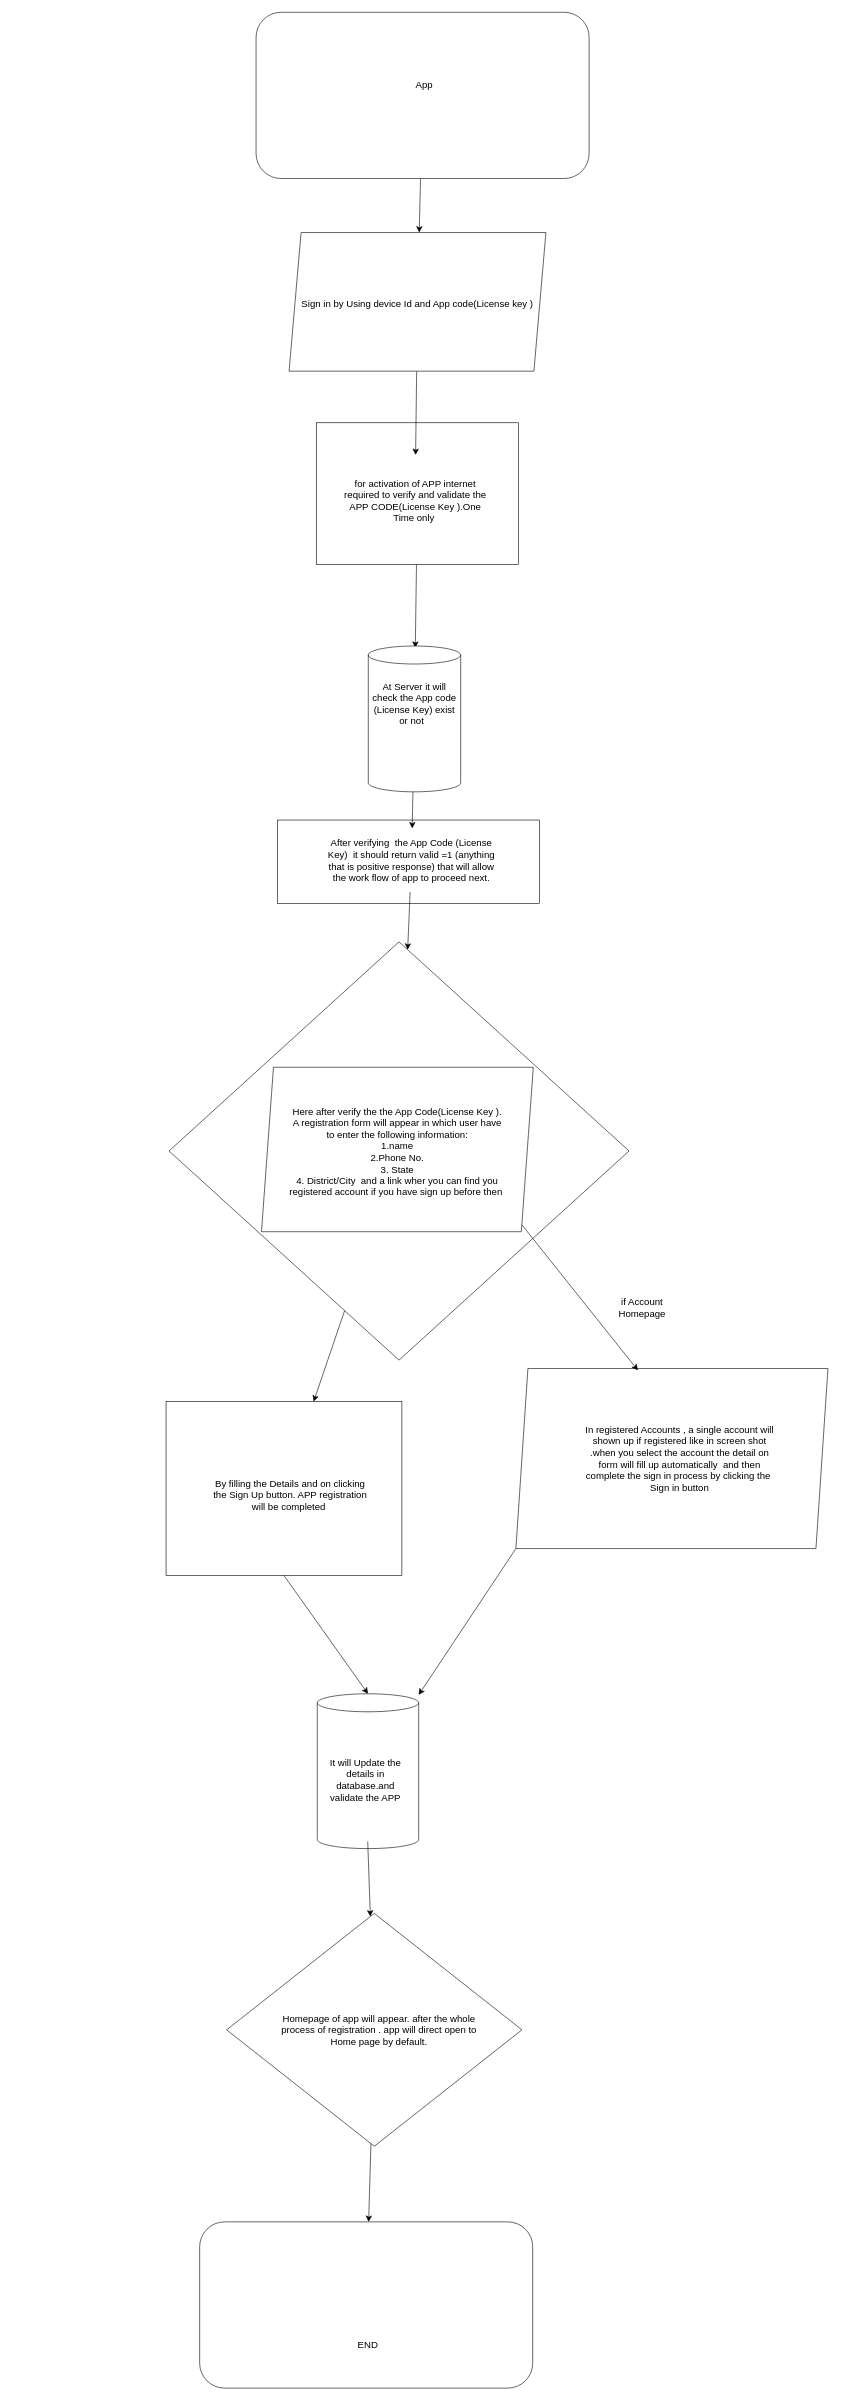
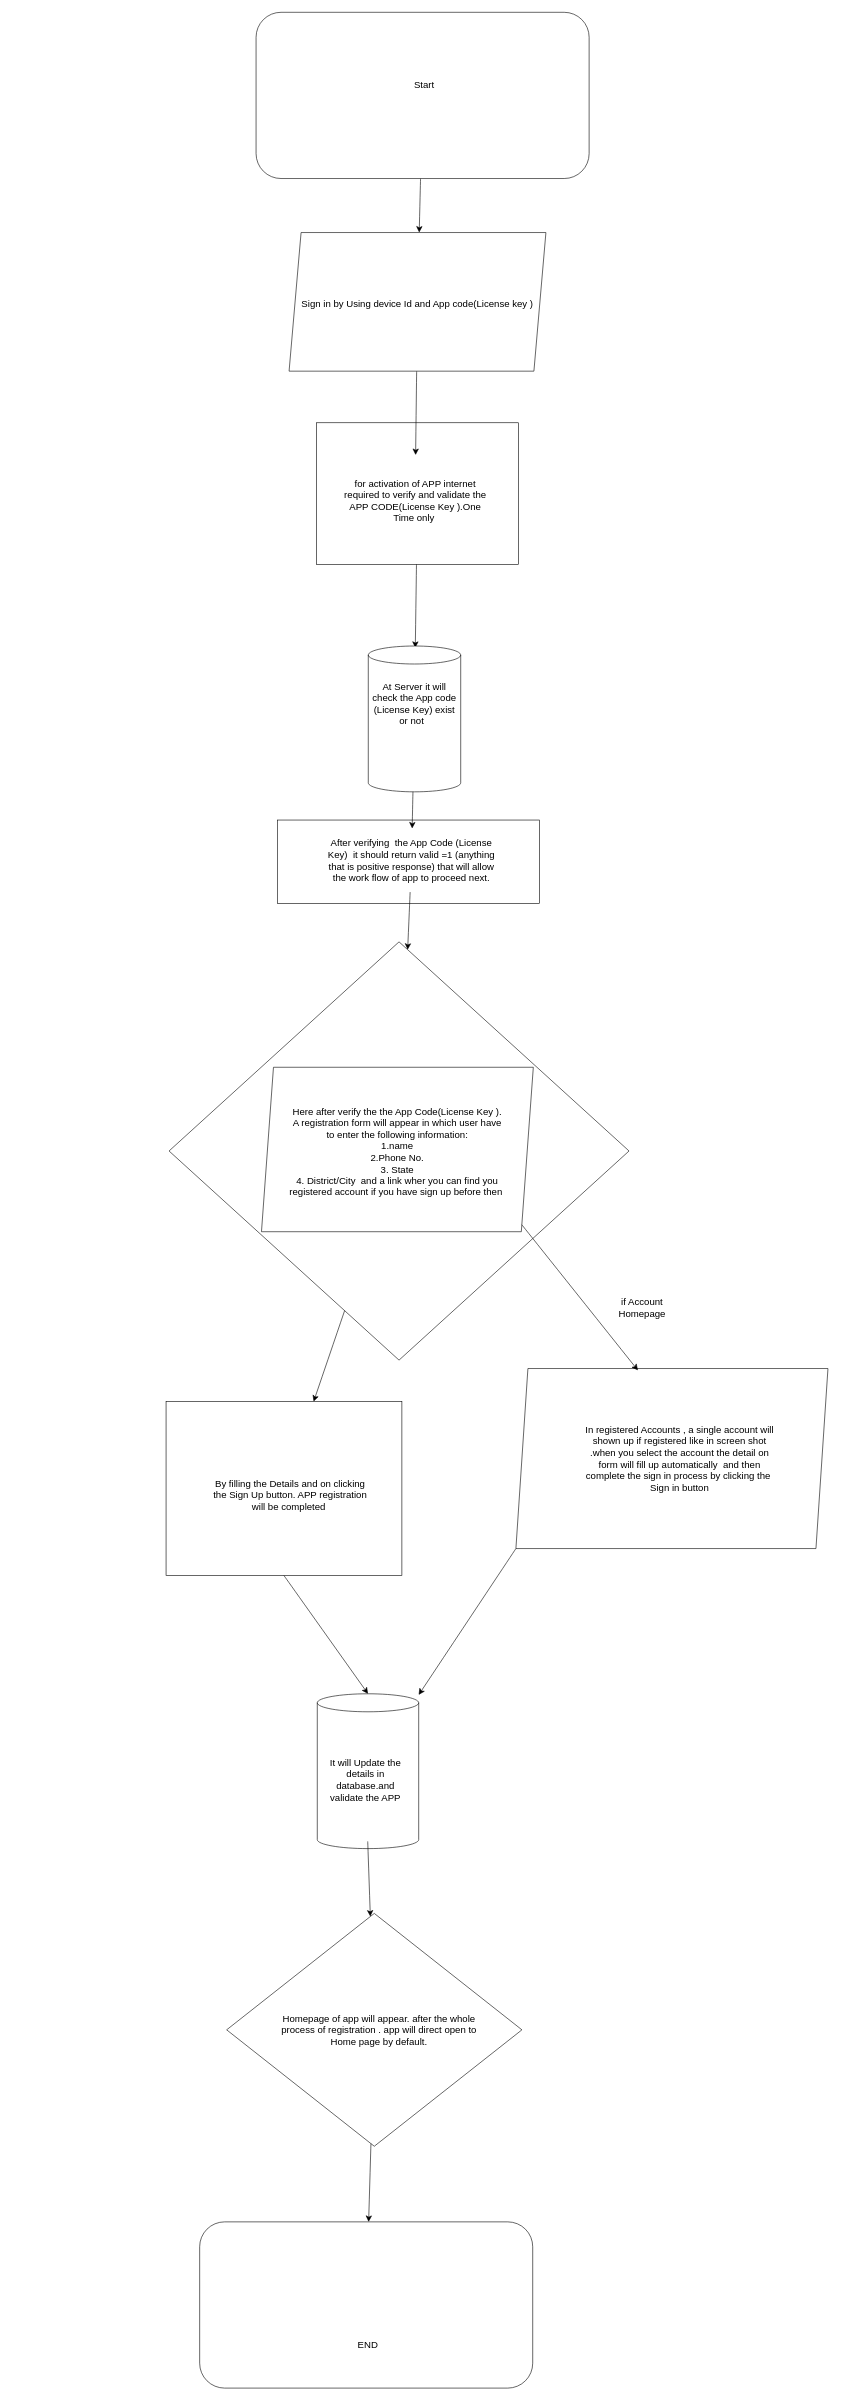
  <mxCell id="0" />
  <mxCell id="1" parent="0" />
  <mxCell id="2" value="" style="group" parent="1" vertex="1" connectable="0"><mxGeometry x="276" y="2335" width="393" height="290" as="geometry" /></mxCell>
  <mxCell id="3" value="" style="rounded=0;whiteSpace=wrap;html=1;" parent="2" vertex="1"><mxGeometry width="393" height="290" as="geometry" /></mxCell>
  <mxCell id="4" value="By filling the Details and on clicking the Sign Up button. APP registration will be completed&amp;nbsp;" style="text;strokeColor=none;fillColor=none;html=1;align=center;verticalAlign=middle;whiteSpace=wrap;rounded=0;fontSize=16;" parent="2" vertex="1"><mxGeometry x="76" y="55" width="262" height="202" as="geometry" /></mxCell>
  <mxCell id="5" style="edgeStyle=none;curved=1;rounded=0;orthogonalLoop=1;jettySize=auto;html=1;exitX=1;exitY=1;exitDx=0;exitDy=0;fontSize=12;startSize=8;endSize=8;" parent="1" edge="1"><mxGeometry relative="1" as="geometry"><mxPoint x="20" y="273" as="sourcePoint" /><mxPoint x="20" y="273" as="targetPoint" /></mxGeometry></mxCell>
  <mxCell id="6" value="" style="group" parent="1" vertex="1" connectable="0"><mxGeometry x="527" y="704" width="336" height="236" as="geometry" /></mxCell>
  <mxCell id="7" value="" style="rounded=0;whiteSpace=wrap;html=1;" parent="6" vertex="1"><mxGeometry width="336.0" height="236" as="geometry" /></mxCell>
  <mxCell id="8" value="for activation of APP internet required to verify and validate the APP CODE(License Key ).One Time only&amp;nbsp;" style="text;strokeColor=none;fillColor=none;html=1;align=center;verticalAlign=middle;whiteSpace=wrap;rounded=0;fontSize=16;" parent="6" vertex="1"><mxGeometry x="36.655" y="53.682" width="254.545" height="151.931" as="geometry" /></mxCell>
  <mxCell id="9" value="" style="edgeStyle=none;curved=1;rounded=0;orthogonalLoop=1;jettySize=auto;html=1;fontSize=12;startSize=8;endSize=8;" parent="1" source="12" target="8" edge="1"><mxGeometry relative="1" as="geometry" /></mxCell>
  <mxCell id="10" value="" style="edgeStyle=none;curved=1;rounded=0;orthogonalLoop=1;jettySize=auto;html=1;fontSize=12;startSize=8;endSize=8;" parent="1" source="15" target="12" edge="1"><mxGeometry relative="1" as="geometry" /></mxCell>
  <mxCell id="11" value="" style="group" parent="1" vertex="1" connectable="0"><mxGeometry x="481" y="387" width="428" height="231" as="geometry" /></mxCell>
  <mxCell id="12" value="" style="shape=parallelogram;perimeter=parallelogramPerimeter;whiteSpace=wrap;html=1;fixedSize=1;" parent="11" vertex="1"><mxGeometry width="428" height="231" as="geometry" /></mxCell>
  <mxCell id="13" value="Sign in by Using device Id and App code(License key )" style="text;strokeColor=none;fillColor=none;html=1;align=center;verticalAlign=middle;whiteSpace=wrap;rounded=0;fontSize=16;" parent="11" vertex="1"><mxGeometry x="15" y="42" width="398" height="152" as="geometry" /></mxCell>
  <mxCell id="14" value="" style="group" parent="1" vertex="1" connectable="0"><mxGeometry x="426" y="20" width="555" height="277" as="geometry" /></mxCell>
  <mxCell id="15" value="" style="rounded=1;whiteSpace=wrap;html=1;" parent="14" vertex="1"><mxGeometry width="555" height="277" as="geometry" /></mxCell>
- <mxCell id="16" value="App&lt;div&gt;&lt;br&gt;&lt;/div&gt;" style="text;strokeColor=none;fillColor=none;html=1;align=center;verticalAlign=middle;whiteSpace=wrap;rounded=0;fontSize=16;" parent="14" vertex="1"><mxGeometry x="209" y="95" width="143" height="70" as="geometry" /></mxCell>
+ <mxCell id="16" value="Start&lt;div&gt;&lt;br&gt;&lt;/div&gt;" style="text;strokeColor=none;fillColor=none;html=1;align=center;verticalAlign=middle;whiteSpace=wrap;rounded=0;fontSize=16;" parent="14" vertex="1"><mxGeometry x="209" y="95" width="143" height="70" as="geometry" /></mxCell>
  <mxCell id="17" value="" style="edgeStyle=none;curved=1;rounded=0;orthogonalLoop=1;jettySize=auto;html=1;fontSize=12;startSize=8;endSize=8;" parent="1" source="7" target="20" edge="1"><mxGeometry relative="1" as="geometry" /></mxCell>
  <mxCell id="18" value="" style="group" parent="1" vertex="1" connectable="0"><mxGeometry x="613" y="1076" width="154" height="243" as="geometry" /></mxCell>
  <mxCell id="19" value="" style="shape=cylinder3;whiteSpace=wrap;html=1;boundedLbl=1;backgroundOutline=1;size=15;" parent="18" vertex="1"><mxGeometry width="154" height="243" as="geometry" /></mxCell>
  <mxCell id="20" value="At Server it will check the App code (License Key) exist or not&amp;nbsp;&amp;nbsp;" style="text;strokeColor=none;fillColor=none;html=1;align=center;verticalAlign=middle;whiteSpace=wrap;rounded=0;fontSize=16;" parent="18" vertex="1"><mxGeometry x="1" y="3" width="152" height="186" as="geometry" /></mxCell>
  <mxCell id="21" value="" style="group" parent="1" vertex="1" connectable="0"><mxGeometry x="462" y="1366" width="436" height="139" as="geometry" /></mxCell>
  <mxCell id="22" value="" style="rounded=0;whiteSpace=wrap;html=1;" parent="21" vertex="1"><mxGeometry width="436" height="139" as="geometry" /></mxCell>
  <mxCell id="23" value="After verifying&amp;nbsp; the App Code (License Key)&amp;nbsp; it should return valid =1 (anything that is positive response) that will allow the work flow of app to proceed next." style="text;strokeColor=none;fillColor=none;html=1;align=center;verticalAlign=middle;whiteSpace=wrap;rounded=0;fontSize=16;" parent="21" vertex="1"><mxGeometry x="74" y="14" width="298" height="106" as="geometry" /></mxCell>
  <mxCell id="24" value="" style="edgeStyle=none;curved=1;rounded=0;orthogonalLoop=1;jettySize=auto;html=1;fontSize=12;startSize=8;endSize=8;" parent="1" source="19" target="23" edge="1"><mxGeometry relative="1" as="geometry" /></mxCell>
  <mxCell id="25" value="" style="edgeStyle=none;curved=1;rounded=0;orthogonalLoop=1;jettySize=auto;html=1;fontSize=12;startSize=8;endSize=8;" parent="1" source="23" target="27" edge="1"><mxGeometry relative="1" as="geometry" /></mxCell>
  <mxCell id="26" value="" style="group" parent="1" vertex="1" connectable="0"><mxGeometry x="281" y="1569" width="766.5" height="697" as="geometry" /></mxCell>
  <mxCell id="27" value="" style="rhombus;whiteSpace=wrap;html=1;" parent="26" vertex="1"><mxGeometry width="766.5" height="697" as="geometry" /></mxCell>
  <mxCell id="28" value="" style="group" parent="26" vertex="1" connectable="0"><mxGeometry x="154" y="209" width="453" height="274" as="geometry" /></mxCell>
  <mxCell id="29" value="" style="group" parent="28" vertex="1" connectable="0"><mxGeometry width="453" height="274" as="geometry" /></mxCell>
  <mxCell id="30" value="" style="shape=parallelogram;perimeter=parallelogramPerimeter;whiteSpace=wrap;html=1;fixedSize=1;" parent="29" vertex="1"><mxGeometry width="453" height="274" as="geometry" /></mxCell>
  <mxCell id="31" value="Here after verify the the App Code(License Key ).&lt;div&gt;A registration form will appear in which user have to enter the following information:&lt;/div&gt;&lt;div&gt;1.name&lt;/div&gt;&lt;div&gt;2.Phone No.&lt;/div&gt;&lt;div&gt;&lt;span style=&quot;background-color: initial;&quot;&gt;3. State&lt;/span&gt;&lt;br&gt;&lt;/div&gt;&lt;div&gt;4. District/City&amp;nbsp; and a link wher you can find you registered account if you have sign up before then&amp;nbsp;&lt;/div&gt;" style="text;strokeColor=none;fillColor=none;html=1;align=center;verticalAlign=middle;whiteSpace=wrap;rounded=0;fontSize=16;" parent="29" vertex="1"><mxGeometry x="44" y="53" width="365" height="175" as="geometry" /></mxCell>
  <mxCell id="32" style="edgeStyle=none;curved=1;rounded=0;orthogonalLoop=1;jettySize=auto;html=1;exitX=1;exitY=0.25;exitDx=0;exitDy=0;fontSize=12;startSize=8;endSize=8;" parent="29" source="31" target="31" edge="1"><mxGeometry relative="1" as="geometry" /></mxCell>
  <mxCell id="33" value="" style="group" parent="1" vertex="1" connectable="0"><mxGeometry x="859" y="2280" width="520" height="300" as="geometry" /></mxCell>
  <mxCell id="34" value="" style="shape=parallelogram;perimeter=parallelogramPerimeter;whiteSpace=wrap;html=1;fixedSize=1;" parent="33" vertex="1"><mxGeometry width="520" height="300" as="geometry" /></mxCell>
  <mxCell id="35" value="In registered Accounts , a single account will shown up if registered like in screen shot .when you select the account the detail on form will fill up automatically&amp;nbsp; and then complete the sign in process by clicking the&amp;nbsp;&lt;div&gt;Sign in button&lt;/div&gt;" style="text;strokeColor=none;fillColor=none;html=1;align=center;verticalAlign=middle;whiteSpace=wrap;rounded=0;fontSize=16;" parent="33" vertex="1"><mxGeometry x="111" y="18.75" width="324" height="262.5" as="geometry" /></mxCell>
  <mxCell id="36" style="edgeStyle=none;curved=1;rounded=0;orthogonalLoop=1;jettySize=auto;html=1;exitX=0;exitY=1;exitDx=0;exitDy=0;fontSize=12;startSize=8;endSize=8;" parent="1" source="34" target="40" edge="1"><mxGeometry relative="1" as="geometry" /></mxCell>
  <mxCell id="37" style="edgeStyle=none;curved=1;rounded=0;orthogonalLoop=1;jettySize=auto;html=1;exitX=1;exitY=1;exitDx=0;exitDy=0;entryX=0.391;entryY=0.01;entryDx=0;entryDy=0;entryPerimeter=0;fontSize=12;startSize=8;endSize=8;" parent="1" source="30" target="34" edge="1"><mxGeometry relative="1" as="geometry" /></mxCell>
  <mxCell id="38" value="if Account Homepage&lt;div&gt;&lt;br&gt;&lt;/div&gt;" style="text;strokeColor=none;fillColor=none;html=1;align=center;verticalAlign=middle;whiteSpace=wrap;rounded=0;fontSize=16;" parent="1" vertex="1"><mxGeometry x="995" y="2138" width="149" height="99" as="geometry" /></mxCell>
  <mxCell id="39" value="" style="group" parent="1" vertex="1" connectable="0"><mxGeometry x="528" y="2822" width="169" height="258" as="geometry" /></mxCell>
  <mxCell id="40" value="" style="shape=cylinder3;whiteSpace=wrap;html=1;boundedLbl=1;backgroundOutline=1;size=15;" parent="39" vertex="1"><mxGeometry width="169" height="258" as="geometry" /></mxCell>
  <mxCell id="41" value="It will Update the details in database.and validate the APP" style="text;strokeColor=none;fillColor=none;html=1;align=center;verticalAlign=middle;whiteSpace=wrap;rounded=0;fontSize=16;" parent="39" vertex="1"><mxGeometry x="13" y="42" width="135" height="204" as="geometry" /></mxCell>
  <mxCell id="42" value="" style="edgeStyle=none;curved=1;rounded=0;orthogonalLoop=1;jettySize=auto;html=1;fontSize=12;startSize=8;endSize=8;" parent="1" source="27" target="3" edge="1"><mxGeometry relative="1" as="geometry" /></mxCell>
  <mxCell id="43" style="edgeStyle=none;curved=1;rounded=0;orthogonalLoop=1;jettySize=auto;html=1;exitX=0.5;exitY=1;exitDx=0;exitDy=0;entryX=0.5;entryY=0;entryDx=0;entryDy=0;entryPerimeter=0;fontSize=12;startSize=8;endSize=8;" parent="1" source="3" target="40" edge="1"><mxGeometry relative="1" as="geometry" /></mxCell>
  <mxCell id="44" value="" style="group" parent="1" vertex="1" connectable="0"><mxGeometry x="377" y="3188" width="492" height="388" as="geometry" /></mxCell>
  <mxCell id="45" value="" style="rhombus;whiteSpace=wrap;html=1;" parent="44" vertex="1"><mxGeometry width="492" height="388" as="geometry" /></mxCell>
  <mxCell id="46" value="Homepage of app will appear. after the whole process of registration . app will direct open to Home page by default." style="text;strokeColor=none;fillColor=none;html=1;align=center;verticalAlign=middle;whiteSpace=wrap;rounded=0;fontSize=16;" parent="44" vertex="1"><mxGeometry x="74" y="109.5" width="360" height="169" as="geometry" /></mxCell>
  <mxCell id="47" value="" style="edgeStyle=none;curved=1;rounded=0;orthogonalLoop=1;jettySize=auto;html=1;fontSize=12;startSize=8;endSize=8;" parent="1" source="41" target="45" edge="1"><mxGeometry relative="1" as="geometry" /></mxCell>
  <mxCell id="48" value="" style="group" vertex="1" connectable="0" parent="1"><mxGeometry x="332" y="3702" width="555" height="277" as="geometry" /></mxCell>
  <mxCell id="49" value="" style="rounded=1;whiteSpace=wrap;html=1;" vertex="1" parent="48"><mxGeometry width="555" height="277" as="geometry" /></mxCell>
  <mxCell id="50" value="&lt;div&gt;END&lt;/div&gt;" style="text;strokeColor=none;fillColor=none;html=1;align=center;verticalAlign=middle;whiteSpace=wrap;rounded=0;fontSize=16;" vertex="1" parent="48"><mxGeometry x="209" y="170" width="143" height="70" as="geometry" /></mxCell>
  <mxCell id="51" value="" style="edgeStyle=none;curved=1;rounded=0;orthogonalLoop=1;jettySize=auto;html=1;fontSize=12;startSize=8;endSize=8;" edge="1" parent="1" source="45" target="49"><mxGeometry relative="1" as="geometry" /></mxCell>
